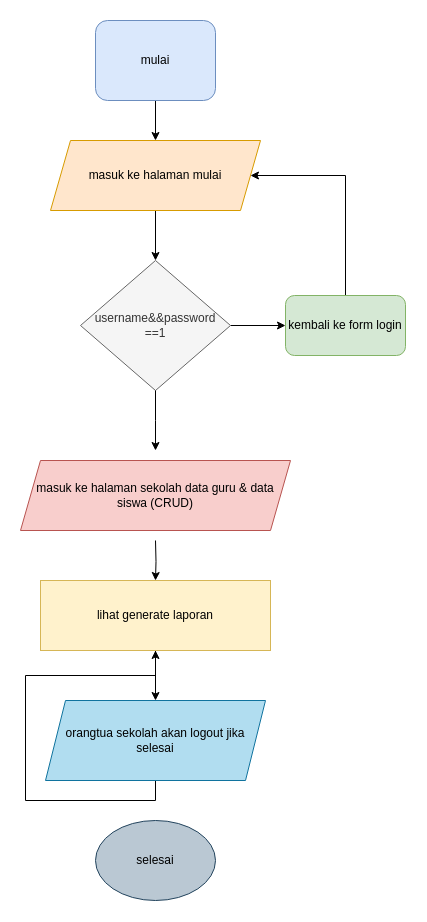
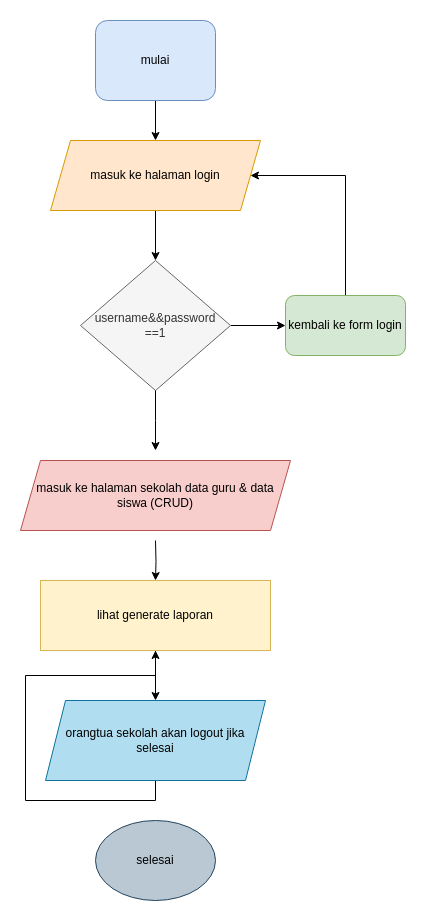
  <mxCell id="0" />
  <mxCell id="1" parent="0" />
  <mxCell id="2" style="edgeStyle=orthogonalEdgeStyle;rounded=0;orthogonalLoop=1;jettySize=auto;html=1;exitX=0.5;exitY=1;exitDx=0;exitDy=0;entryX=0.5;entryY=0;entryDx=0;entryDy=0;" parent="1" source="3" target="5" edge="1"><mxGeometry relative="1" as="geometry" /></mxCell>
  <mxCell id="3" value="mulai" style="whiteSpace=wrap;html=1;fillColor=#dae8fc;strokeColor=#6c8ebf;rounded=1;" parent="1" vertex="1"><mxGeometry x="95" y="20" width="120" height="80" as="geometry" /></mxCell>
  <mxCell id="4" style="edgeStyle=orthogonalEdgeStyle;rounded=0;orthogonalLoop=1;jettySize=auto;html=1;exitX=0.5;exitY=1;exitDx=0;exitDy=0;" parent="1" source="5" target="7" edge="1"><mxGeometry relative="1" as="geometry" /></mxCell>
- <mxCell id="5" value="masuk ke halaman mulai" style="shape=parallelogram;perimeter=parallelogramPerimeter;whiteSpace=wrap;html=1;fixedSize=1;fillColor=#ffe6cc;strokeColor=#d79b00;" parent="1" vertex="1"><mxGeometry x="50" y="140" width="210" height="70" as="geometry" /></mxCell>
+ <mxCell id="5" value="masuk ke halaman login" style="shape=parallelogram;perimeter=parallelogramPerimeter;whiteSpace=wrap;html=1;fixedSize=1;fillColor=#ffe6cc;strokeColor=#d79b00;" parent="1" vertex="1"><mxGeometry x="50" y="140" width="210" height="70" as="geometry" /></mxCell>
  <mxCell id="6" style="edgeStyle=orthogonalEdgeStyle;rounded=0;orthogonalLoop=1;jettySize=auto;html=1;exitX=1;exitY=0.5;exitDx=0;exitDy=0;" parent="1" source="7" target="9" edge="1"><mxGeometry relative="1" as="geometry" /></mxCell>
  <mxCell id="7" value="username&amp;amp;&amp;amp;password&lt;br&gt;==1" style="rhombus;whiteSpace=wrap;html=1;fillColor=#f5f5f5;strokeColor=#666666;fontColor=#333333;" parent="1" vertex="1"><mxGeometry x="80" y="260" width="150" height="130" as="geometry" /></mxCell>
  <mxCell id="8" style="edgeStyle=orthogonalEdgeStyle;rounded=0;orthogonalLoop=1;jettySize=auto;html=1;exitX=0.5;exitY=0;exitDx=0;exitDy=0;entryX=1;entryY=0.5;entryDx=0;entryDy=0;" parent="1" source="9" target="5" edge="1"><mxGeometry relative="1" as="geometry"><Array as="points"><mxPoint x="345" y="175" /></Array></mxGeometry></mxCell>
  <mxCell id="9" value="kembali ke form login" style="rounded=1;whiteSpace=wrap;html=1;fillColor=#d5e8d4;strokeColor=#82b366;" parent="1" vertex="1"><mxGeometry x="285" y="295" width="120" height="60" as="geometry" /></mxCell>
  <mxCell id="10" style="edgeStyle=orthogonalEdgeStyle;rounded=0;orthogonalLoop=1;jettySize=auto;html=1;exitX=0.5;exitY=1;exitDx=0;exitDy=0;entryX=0.5;entryY=0;entryDx=0;entryDy=0;" parent="1" target="12" edge="1"><mxGeometry relative="1" as="geometry"><mxPoint x="160" y="640" as="sourcePoint" /><Array as="points"><mxPoint x="155" y="640" /></Array></mxGeometry></mxCell>
  <mxCell id="11" style="edgeStyle=orthogonalEdgeStyle;rounded=0;orthogonalLoop=1;jettySize=auto;html=1;exitX=0.5;exitY=1;exitDx=0;exitDy=0;" parent="1" source="12" target="15" edge="1"><mxGeometry relative="1" as="geometry" /></mxCell>
  <mxCell id="12" value="orangtua sekolah akan logout jika selesai" style="shape=parallelogram;perimeter=parallelogramPerimeter;whiteSpace=wrap;html=1;fixedSize=1;fillColor=#b1ddf0;strokeColor=#10739e;" parent="1" vertex="1"><mxGeometry x="45" y="700" width="220" height="80" as="geometry" /></mxCell>
  <mxCell id="13" value="selesai" style="ellipse;whiteSpace=wrap;html=1;fillColor=#bac8d3;strokeColor=#23445d;" parent="1" vertex="1"><mxGeometry x="95" y="820" width="120" height="80" as="geometry" /></mxCell>
  <mxCell id="14" style="edgeStyle=orthogonalEdgeStyle;rounded=0;orthogonalLoop=1;jettySize=auto;html=1;exitX=0.5;exitY=1;exitDx=0;exitDy=0;" edge="1" parent="1" source="7"><mxGeometry relative="1" as="geometry"><mxPoint x="155" y="390" as="sourcePoint" /><mxPoint x="155" y="450" as="targetPoint" /></mxGeometry></mxCell>
  <mxCell id="15" value="&lt;span&gt;lihat generate laporan&lt;/span&gt;" style="rounded=0;whiteSpace=wrap;html=1;fillColor=#fff2cc;strokeColor=#d6b656;" vertex="1" parent="1"><mxGeometry x="40" y="580" width="230" height="70" as="geometry" /></mxCell>
  <mxCell id="16" value="" style="edgeStyle=orthogonalEdgeStyle;rounded=0;orthogonalLoop=1;jettySize=auto;html=1;" edge="1" parent="1" target="15"><mxGeometry relative="1" as="geometry"><mxPoint x="155" y="540" as="sourcePoint" /></mxGeometry></mxCell>
  <mxCell id="17" value="&lt;span&gt;masuk ke halaman sekolah data guru &amp;amp; data siswa (CRUD)&lt;/span&gt;" style="shape=parallelogram;perimeter=parallelogramPerimeter;whiteSpace=wrap;html=1;fixedSize=1;fillColor=#f8cecc;strokeColor=#b85450;" vertex="1" parent="1"><mxGeometry x="20" y="460" width="270" height="70" as="geometry" /></mxCell>
